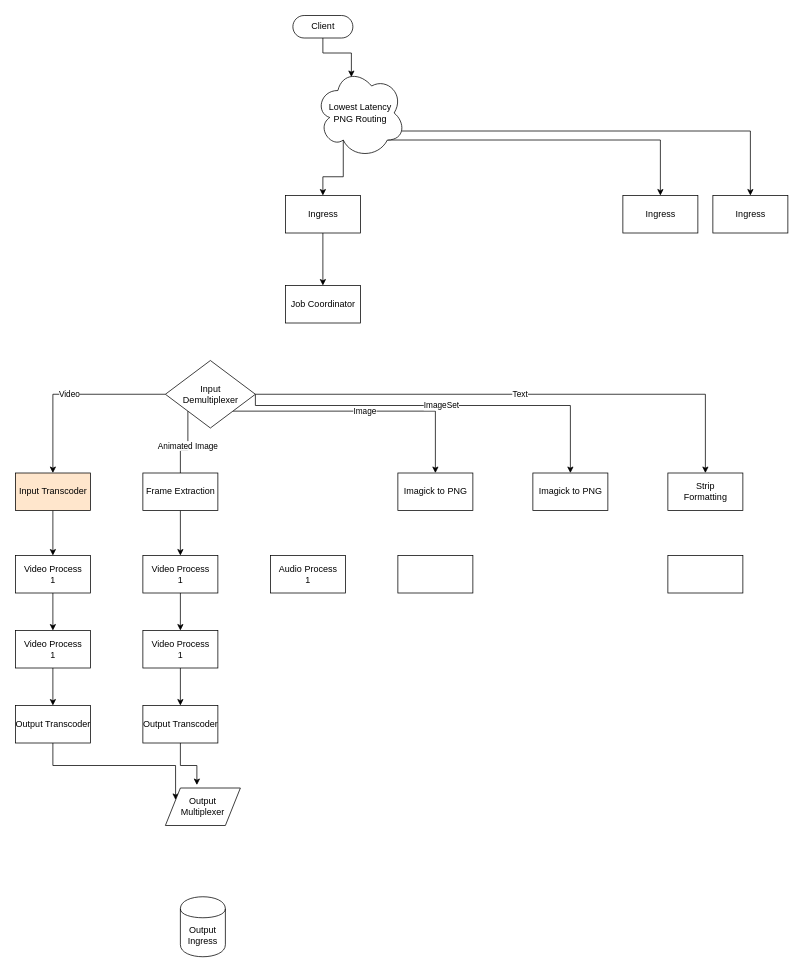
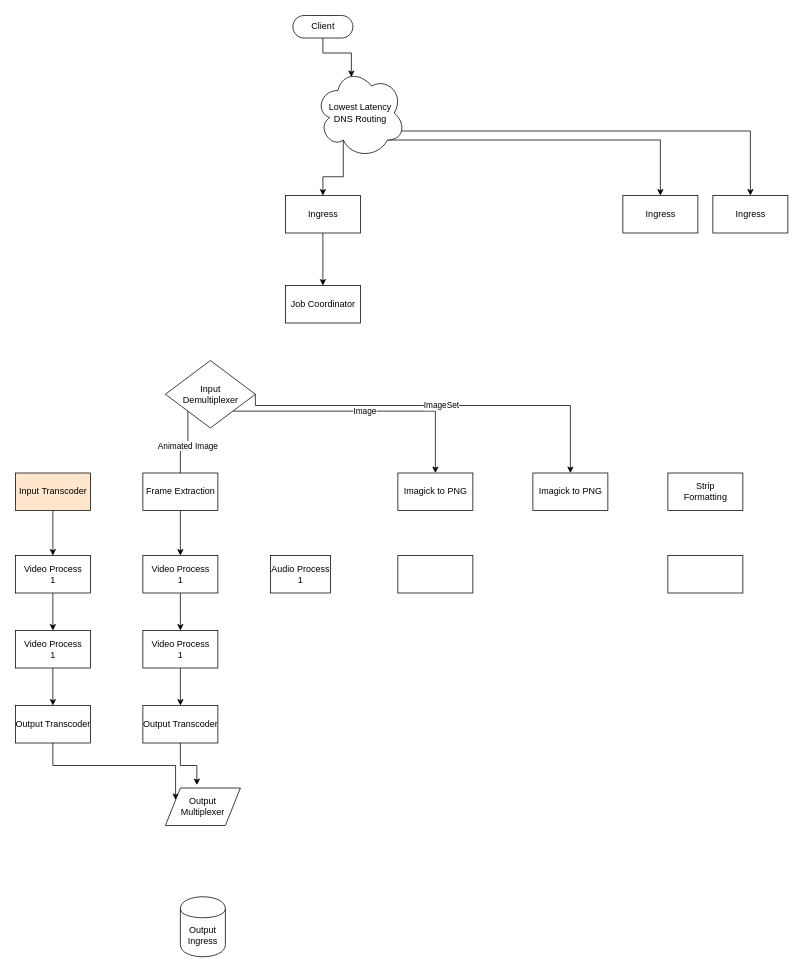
  <mxCell id="0" />
  <mxCell id="1" parent="0" />
  <mxCell id="2" style="edgeStyle=orthogonalEdgeStyle;rounded=0;orthogonalLoop=1;jettySize=auto;html=1;exitX=0.5;exitY=0.5;exitDx=0;exitDy=15;exitPerimeter=0;entryX=0.4;entryY=0.1;entryDx=0;entryDy=0;entryPerimeter=0;" edge="1" parent="1" source="3" target="7"><mxGeometry relative="1" as="geometry" /></mxCell>
  <mxCell id="3" value="Client" style="html=1;dashed=0;whitespace=wrap;shape=mxgraph.dfd.start" vertex="1" parent="1"><mxGeometry x="390" y="20" width="80" height="30" as="geometry" /></mxCell>
  <mxCell id="4" style="edgeStyle=orthogonalEdgeStyle;rounded=0;orthogonalLoop=1;jettySize=auto;html=1;exitX=0.31;exitY=0.8;exitDx=0;exitDy=0;exitPerimeter=0;entryX=0.5;entryY=0;entryDx=0;entryDy=0;" edge="1" parent="1" source="7" target="9"><mxGeometry relative="1" as="geometry" /></mxCell>
  <mxCell id="5" style="edgeStyle=orthogonalEdgeStyle;rounded=0;orthogonalLoop=1;jettySize=auto;html=1;exitX=0.8;exitY=0.8;exitDx=0;exitDy=0;exitPerimeter=0;entryX=0.5;entryY=0;entryDx=0;entryDy=0;" edge="1" parent="1" source="7" target="10"><mxGeometry relative="1" as="geometry" /></mxCell>
  <mxCell id="6" style="edgeStyle=orthogonalEdgeStyle;rounded=0;orthogonalLoop=1;jettySize=auto;html=1;exitX=0.96;exitY=0.7;exitDx=0;exitDy=0;exitPerimeter=0;entryX=0.5;entryY=0;entryDx=0;entryDy=0;" edge="1" parent="1" source="7" target="11"><mxGeometry relative="1" as="geometry" /></mxCell>
- <mxCell id="7" value="Lowest Latency&lt;br&gt;PNG Routing" style="shape=cloud;whiteSpace=wrap;html=1;" vertex="1" parent="1"><mxGeometry x="420" y="90" width="120" height="120" as="geometry" /></mxCell>
+ <mxCell id="7" value="Lowest Latency&lt;br&gt;DNS Routing" style="shape=cloud;whiteSpace=wrap;html=1;" vertex="1" parent="1"><mxGeometry x="420" y="90" width="120" height="120" as="geometry" /></mxCell>
  <mxCell id="8" style="edgeStyle=orthogonalEdgeStyle;rounded=0;orthogonalLoop=1;jettySize=auto;html=1;exitX=0.5;exitY=1;exitDx=0;exitDy=0;entryX=0.5;entryY=0;entryDx=0;entryDy=0;" edge="1" parent="1" source="9" target="26"><mxGeometry relative="1" as="geometry" /></mxCell>
  <mxCell id="9" value="Ingress" style="html=1;dashed=0;whitespace=wrap;" vertex="1" parent="1"><mxGeometry x="380" y="260" width="100" height="50" as="geometry" /></mxCell>
  <mxCell id="10" value="Ingress" style="html=1;dashed=0;whitespace=wrap;" vertex="1" parent="1"><mxGeometry x="830" y="260" width="100" height="50" as="geometry" /></mxCell>
  <mxCell id="11" value="Ingress" style="html=1;dashed=0;whitespace=wrap;" vertex="1" parent="1"><mxGeometry x="950" y="260" width="100" height="50" as="geometry" /></mxCell>
- <mxCell id="12" value="Video" style="edgeStyle=orthogonalEdgeStyle;rounded=0;orthogonalLoop=1;jettySize=auto;html=1;exitX=0;exitY=0.5;exitDx=0;exitDy=0;entryX=0.5;entryY=0;entryDx=0;entryDy=0;" edge="1" parent="1" source="17" target="19"><mxGeometry relative="1" as="geometry" /></mxCell>
  <mxCell id="13" value="Animated Image" style="edgeStyle=orthogonalEdgeStyle;rounded=0;orthogonalLoop=1;jettySize=auto;html=1;exitX=0;exitY=1;exitDx=0;exitDy=0;entryX=0.5;entryY=0;entryDx=0;entryDy=0;endArrow=none;" edge="1" parent="1" source="17" target="29"><mxGeometry relative="1" as="geometry" /></mxCell>
  <mxCell id="14" value="Image" style="edgeStyle=orthogonalEdgeStyle;rounded=0;orthogonalLoop=1;jettySize=auto;html=1;entryX=0.5;entryY=0;entryDx=0;entryDy=0;exitX=1;exitY=1;exitDx=0;exitDy=0;" edge="1" parent="1" source="17" target="27"><mxGeometry relative="1" as="geometry"><mxPoint x="320" y="550" as="sourcePoint" /></mxGeometry></mxCell>
- <mxCell id="15" value="Text" style="edgeStyle=orthogonalEdgeStyle;rounded=0;orthogonalLoop=1;jettySize=auto;html=1;exitX=1;exitY=0.5;exitDx=0;exitDy=0;entryX=0.5;entryY=0;entryDx=0;entryDy=0;" edge="1" parent="1" source="17" target="31"><mxGeometry relative="1" as="geometry" /></mxCell>
  <mxCell id="16" value="ImageSet" style="edgeStyle=orthogonalEdgeStyle;rounded=0;orthogonalLoop=1;jettySize=auto;html=1;exitX=1;exitY=0.5;exitDx=0;exitDy=0;entryX=0.5;entryY=0;entryDx=0;entryDy=0;" edge="1" parent="1" source="17" target="42"><mxGeometry relative="1" as="geometry"><Array as="points"><mxPoint x="340" y="540" /><mxPoint x="760" y="540" /></Array></mxGeometry></mxCell>
  <mxCell id="17" value="Input&lt;br&gt;Demultiplexer" style="shape=rhombus;html=1;dashed=0;whitespace=wrap;perimeter=rhombusPerimeter;" vertex="1" parent="1"><mxGeometry x="220" y="480" width="120" height="90" as="geometry" /></mxCell>
  <mxCell id="18" style="edgeStyle=orthogonalEdgeStyle;rounded=0;orthogonalLoop=1;jettySize=auto;html=1;exitX=0.5;exitY=1;exitDx=0;exitDy=0;entryX=0.5;entryY=0;entryDx=0;entryDy=0;" edge="1" parent="1" source="19" target="21"><mxGeometry relative="1" as="geometry" /></mxCell>
  <mxCell id="19" value="Input Transcoder" style="html=1;dashed=0;whitespace=wrap;fillColor=#ffe6cc;" vertex="1" parent="1"><mxGeometry x="20" y="630" width="100" height="50" as="geometry" /></mxCell>
  <mxCell id="20" style="edgeStyle=orthogonalEdgeStyle;rounded=0;orthogonalLoop=1;jettySize=auto;html=1;exitX=0.5;exitY=1;exitDx=0;exitDy=0;entryX=0.5;entryY=0;entryDx=0;entryDy=0;" edge="1" parent="1" source="21" target="23"><mxGeometry relative="1" as="geometry" /></mxCell>
  <mxCell id="21" value="Video Process&lt;br&gt;1" style="html=1;dashed=0;whitespace=wrap;" vertex="1" parent="1"><mxGeometry x="20" y="740" width="100" height="50" as="geometry" /></mxCell>
  <mxCell id="22" style="edgeStyle=orthogonalEdgeStyle;rounded=0;orthogonalLoop=1;jettySize=auto;html=1;exitX=0.5;exitY=1;exitDx=0;exitDy=0;entryX=0.5;entryY=0;entryDx=0;entryDy=0;" edge="1" parent="1" source="23" target="25"><mxGeometry relative="1" as="geometry" /></mxCell>
  <mxCell id="23" value="Video Process&lt;br&gt;1" style="html=1;dashed=0;whitespace=wrap;" vertex="1" parent="1"><mxGeometry x="20" y="840" width="100" height="50" as="geometry" /></mxCell>
  <mxCell id="24" style="edgeStyle=orthogonalEdgeStyle;rounded=0;orthogonalLoop=1;jettySize=auto;html=1;exitX=0.5;exitY=1;exitDx=0;exitDy=0;entryX=0;entryY=0.25;entryDx=0;entryDy=0;" edge="1" parent="1" source="25" target="30"><mxGeometry relative="1" as="geometry" /></mxCell>
  <mxCell id="25" value="Output Transcoder" style="html=1;dashed=0;whitespace=wrap;" vertex="1" parent="1"><mxGeometry x="20" y="940" width="100" height="50" as="geometry" /></mxCell>
  <mxCell id="26" value="Job Coordinator" style="html=1;dashed=0;whitespace=wrap;" vertex="1" parent="1"><mxGeometry x="380" y="380" width="100" height="50" as="geometry" /></mxCell>
  <mxCell id="27" value="Imagick to PNG" style="html=1;dashed=0;whitespace=wrap;" vertex="1" parent="1"><mxGeometry x="530" y="630" width="100" height="50" as="geometry" /></mxCell>
  <mxCell id="28" style="edgeStyle=orthogonalEdgeStyle;rounded=0;orthogonalLoop=1;jettySize=auto;html=1;exitX=0.5;exitY=1;exitDx=0;exitDy=0;entryX=0.5;entryY=0;entryDx=0;entryDy=0;" edge="1" parent="1" source="29" target="34"><mxGeometry relative="1" as="geometry" /></mxCell>
  <mxCell id="29" value="Frame Extraction" style="html=1;dashed=0;whitespace=wrap;" vertex="1" parent="1"><mxGeometry x="190" y="630" width="100" height="50" as="geometry" /></mxCell>
  <mxCell id="30" value="Output&lt;br&gt;Multiplexer" style="shape=parallelogram;perimeter=parallelogramPerimeter;whiteSpace=wrap;html=1;dashed=0;" vertex="1" parent="1"><mxGeometry x="220" y="1050" width="100" height="50" as="geometry" /></mxCell>
  <mxCell id="31" value="Strip&lt;br&gt;Formatting" style="html=1;dashed=0;whitespace=wrap;" vertex="1" parent="1"><mxGeometry x="890" y="630" width="100" height="50" as="geometry" /></mxCell>
  <mxCell id="32" value="Output&lt;br&gt;Ingress" style="shape=cylinder;whiteSpace=wrap;html=1;boundedLbl=1;backgroundOutline=1;" vertex="1" parent="1"><mxGeometry x="240" y="1195" width="60" height="80" as="geometry" /></mxCell>
  <mxCell id="33" style="edgeStyle=orthogonalEdgeStyle;rounded=0;orthogonalLoop=1;jettySize=auto;html=1;exitX=0.5;exitY=1;exitDx=0;exitDy=0;entryX=0.5;entryY=0;entryDx=0;entryDy=0;" edge="1" parent="1" source="34" target="36"><mxGeometry relative="1" as="geometry" /></mxCell>
  <mxCell id="34" value="Video Process&lt;br&gt;1" style="html=1;dashed=0;whitespace=wrap;" vertex="1" parent="1"><mxGeometry x="190" y="740" width="100" height="50" as="geometry" /></mxCell>
  <mxCell id="35" style="edgeStyle=orthogonalEdgeStyle;rounded=0;orthogonalLoop=1;jettySize=auto;html=1;exitX=0.5;exitY=1;exitDx=0;exitDy=0;entryX=0.5;entryY=0;entryDx=0;entryDy=0;" edge="1" parent="1" source="36" target="38"><mxGeometry relative="1" as="geometry" /></mxCell>
  <mxCell id="36" value="Video Process&lt;br&gt;1" style="html=1;dashed=0;whitespace=wrap;" vertex="1" parent="1"><mxGeometry x="190" y="840" width="100" height="50" as="geometry" /></mxCell>
  <mxCell id="37" style="edgeStyle=orthogonalEdgeStyle;rounded=0;orthogonalLoop=1;jettySize=auto;html=1;exitX=0.5;exitY=1;exitDx=0;exitDy=0;entryX=0.42;entryY=-0.08;entryDx=0;entryDy=0;entryPerimeter=0;" edge="1" parent="1" source="38" target="30"><mxGeometry relative="1" as="geometry" /></mxCell>
  <mxCell id="38" value="Output Transcoder" style="html=1;dashed=0;whitespace=wrap;" vertex="1" parent="1"><mxGeometry x="190" y="940" width="100" height="50" as="geometry" /></mxCell>
- <mxCell id="39" value="Audio Process&lt;br&gt;1" style="html=1;dashed=0;whitespace=wrap;" vertex="1" parent="1"><mxGeometry x="360" y="740" width="100" height="50" as="geometry" /></mxCell>
+ <mxCell id="39" value="Audio Process&lt;br&gt;1" style="html=1;dashed=0;whitespace=wrap;" vertex="1" parent="1"><mxGeometry x="360" y="740" width="80" height="50" as="geometry" /></mxCell>
  <mxCell id="40" value="" style="html=1;dashed=0;whitespace=wrap;" vertex="1" parent="1"><mxGeometry x="530" y="740" width="100" height="50" as="geometry" /></mxCell>
  <mxCell id="41" value="" style="html=1;dashed=0;whitespace=wrap;" vertex="1" parent="1"><mxGeometry x="890" y="740" width="100" height="50" as="geometry" /></mxCell>
  <mxCell id="42" value="Imagick to PNG" style="html=1;dashed=0;whitespace=wrap;" vertex="1" parent="1"><mxGeometry x="710" y="630" width="100" height="50" as="geometry" /></mxCell>
